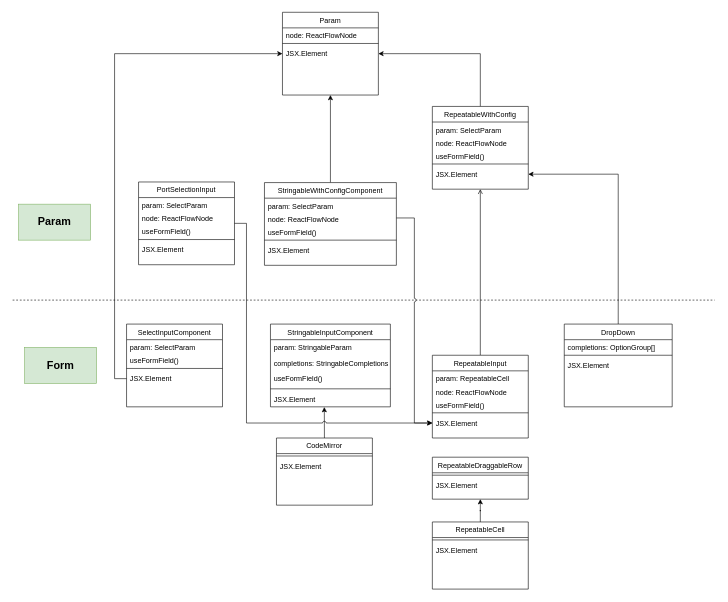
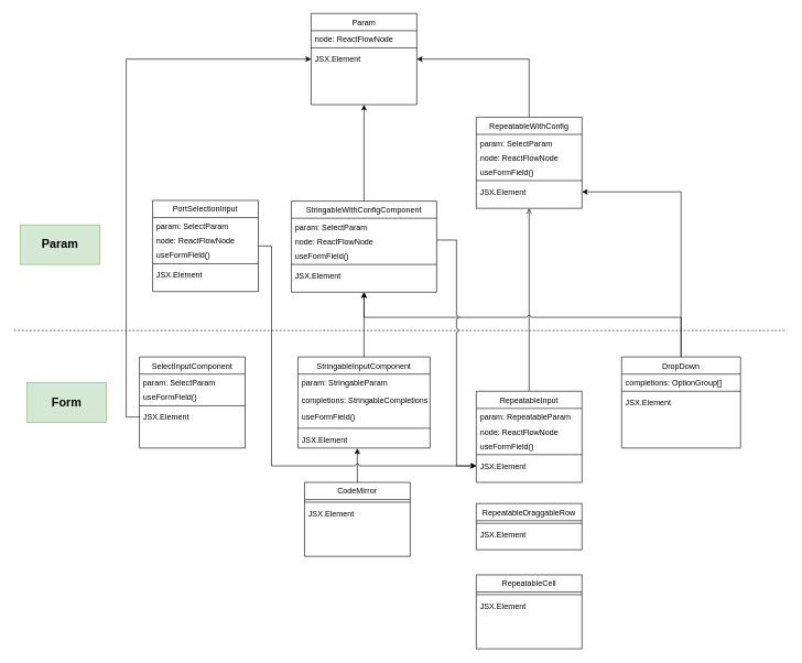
  <mxCell id="0" />
  <mxCell id="1" parent="0" />
  <mxCell id="2" value="SelectInputComponent" style="swimlane;fontStyle=0;align=center;verticalAlign=top;childLayout=stackLayout;horizontal=1;startSize=26;horizontalStack=0;resizeParent=1;resizeLast=0;collapsible=1;marginBottom=0;rounded=0;shadow=0;strokeWidth=1;" parent="1" vertex="1"><mxGeometry x="210" y="540" width="160" height="138" as="geometry"><mxRectangle x="130" y="380" width="160" height="26" as="alternateBounds" /></mxGeometry></mxCell>
  <mxCell id="3" value="param: SelectParam" style="text;align=left;verticalAlign=top;spacingLeft=4;spacingRight=4;overflow=hidden;rotatable=0;points=[[0,0.5],[1,0.5]];portConstraint=eastwest;" vertex="1" parent="2"><mxGeometry y="26" width="160" height="22" as="geometry" /></mxCell>
  <mxCell id="4" value="useFormField()" style="text;align=left;verticalAlign=top;spacingLeft=4;spacingRight=4;overflow=hidden;rotatable=0;points=[[0,0.5],[1,0.5]];portConstraint=eastwest;" parent="2" vertex="1"><mxGeometry y="48" width="160" height="22" as="geometry" /></mxCell>
  <mxCell id="5" value="" style="line;html=1;strokeWidth=1;align=left;verticalAlign=middle;spacingTop=-1;spacingLeft=3;spacingRight=3;rotatable=0;labelPosition=right;points=[];portConstraint=eastwest;" parent="2" vertex="1"><mxGeometry y="70" width="160" height="8" as="geometry" /></mxCell>
  <mxCell id="6" value="JSX.Element" style="text;align=left;verticalAlign=top;spacingLeft=4;spacingRight=4;overflow=hidden;rotatable=0;points=[[0,0.5],[1,0.5]];portConstraint=eastwest;" parent="2" vertex="1"><mxGeometry y="78" width="160" height="26" as="geometry" /></mxCell>
+ <mxCell id="7" style="edgeStyle=orthogonalEdgeStyle;rounded=0;orthogonalLoop=1;jettySize=auto;html=1;entryX=0.5;entryY=1;entryDx=0;entryDy=0;" edge="1" parent="1" source="8" target="53"><mxGeometry relative="1" as="geometry" /></mxCell>
  <mxCell id="8" value="StringableInputComponent" style="swimlane;fontStyle=0;align=center;verticalAlign=top;childLayout=stackLayout;horizontal=1;startSize=26;horizontalStack=0;resizeParent=1;resizeLast=0;collapsible=1;marginBottom=0;rounded=0;shadow=0;strokeWidth=1;" parent="1" vertex="1"><mxGeometry x="450" y="540" width="200" height="138" as="geometry"><mxRectangle x="340" y="380" width="170" height="26" as="alternateBounds" /></mxGeometry></mxCell>
  <mxCell id="9" value="param: StringableParam" style="text;align=left;verticalAlign=top;spacingLeft=4;spacingRight=4;overflow=hidden;rotatable=0;points=[[0,0.5],[1,0.5]];portConstraint=eastwest;" parent="8" vertex="1"><mxGeometry y="26" width="200" height="26" as="geometry" /></mxCell>
  <mxCell id="10" value="completions: StringableCompletions" style="text;align=left;verticalAlign=top;spacingLeft=4;spacingRight=4;overflow=hidden;rotatable=0;points=[[0,0.5],[1,0.5]];portConstraint=eastwest;" vertex="1" parent="8"><mxGeometry y="52" width="200" height="26" as="geometry" /></mxCell>
  <mxCell id="11" value="useFormField()" style="text;align=left;verticalAlign=top;spacingLeft=4;spacingRight=4;overflow=hidden;rotatable=0;points=[[0,0.5],[1,0.5]];portConstraint=eastwest;" vertex="1" parent="8"><mxGeometry y="78" width="200" height="26" as="geometry" /></mxCell>
  <mxCell id="12" value="" style="line;html=1;strokeWidth=1;align=left;verticalAlign=middle;spacingTop=-1;spacingLeft=3;spacingRight=3;rotatable=0;labelPosition=right;points=[];portConstraint=eastwest;" parent="8" vertex="1"><mxGeometry y="104" width="200" height="8" as="geometry" /></mxCell>
  <mxCell id="13" value="JSX.Element" style="text;align=left;verticalAlign=top;spacingLeft=4;spacingRight=4;overflow=hidden;rotatable=0;points=[[0,0.5],[1,0.5]];portConstraint=eastwest;" vertex="1" parent="8"><mxGeometry y="112" width="200" height="26" as="geometry" /></mxCell>
  <mxCell id="14" style="edgeStyle=orthogonalEdgeStyle;rounded=0;orthogonalLoop=1;jettySize=auto;html=1;entryX=0.449;entryY=1.016;entryDx=0;entryDy=0;entryPerimeter=0;jumpStyle=arc;" edge="1" parent="1" source="15" target="13"><mxGeometry relative="1" as="geometry"><mxPoint x="530" y="660" as="targetPoint" /></mxGeometry></mxCell>
  <mxCell id="15" value="CodeMirror" style="swimlane;fontStyle=0;align=center;verticalAlign=top;childLayout=stackLayout;horizontal=1;startSize=26;horizontalStack=0;resizeParent=1;resizeLast=0;collapsible=1;marginBottom=0;rounded=0;shadow=0;strokeWidth=1;" vertex="1" parent="1"><mxGeometry x="460" y="730" width="160" height="112" as="geometry"><mxRectangle x="340" y="380" width="170" height="26" as="alternateBounds" /></mxGeometry></mxCell>
  <mxCell id="16" value="" style="line;html=1;strokeWidth=1;align=left;verticalAlign=middle;spacingTop=-1;spacingLeft=3;spacingRight=3;rotatable=0;labelPosition=right;points=[];portConstraint=eastwest;" vertex="1" parent="15"><mxGeometry y="26" width="160" height="8" as="geometry" /></mxCell>
  <mxCell id="17" value="JSX.Element" style="text;align=left;verticalAlign=top;spacingLeft=4;spacingRight=4;overflow=hidden;rotatable=0;points=[[0,0.5],[1,0.5]];portConstraint=eastwest;" vertex="1" parent="15"><mxGeometry y="34" width="160" height="26" as="geometry" /></mxCell>
  <mxCell id="18" style="edgeStyle=orthogonalEdgeStyle;rounded=0;orthogonalLoop=1;jettySize=auto;html=1;entryX=0.5;entryY=1;entryDx=0;entryDy=0;endArrow=open;" edge="1" parent="1" source="19" target="40"><mxGeometry relative="1" as="geometry" /></mxCell>
  <mxCell id="19" value="RepeatableInput" style="swimlane;fontStyle=0;align=center;verticalAlign=top;childLayout=stackLayout;horizontal=1;startSize=26;horizontalStack=0;resizeParent=1;resizeLast=0;collapsible=1;marginBottom=0;rounded=0;shadow=0;strokeWidth=1;" vertex="1" parent="1"><mxGeometry x="720" y="592" width="160" height="138" as="geometry"><mxRectangle x="130" y="380" width="160" height="26" as="alternateBounds" /></mxGeometry></mxCell>
- <mxCell id="20" value="param: RepeatableCell" style="text;align=left;verticalAlign=top;spacingLeft=4;spacingRight=4;overflow=hidden;rotatable=0;points=[[0,0.5],[1,0.5]];portConstraint=eastwest;" vertex="1" parent="19"><mxGeometry y="26" width="160" height="22" as="geometry" /></mxCell>
+ <mxCell id="20" value="param: RepeatableParam" style="text;align=left;verticalAlign=top;spacingLeft=4;spacingRight=4;overflow=hidden;rotatable=0;points=[[0,0.5],[1,0.5]];portConstraint=eastwest;" vertex="1" parent="19"><mxGeometry y="26" width="160" height="22" as="geometry" /></mxCell>
  <mxCell id="21" value="node: ReactFlowNode" style="text;align=left;verticalAlign=top;spacingLeft=4;spacingRight=4;overflow=hidden;rotatable=0;points=[[0,0.5],[1,0.5]];portConstraint=eastwest;" vertex="1" parent="19"><mxGeometry y="48" width="160" height="22" as="geometry" /></mxCell>
  <mxCell id="22" value="useFormField()" style="text;align=left;verticalAlign=top;spacingLeft=4;spacingRight=4;overflow=hidden;rotatable=0;points=[[0,0.5],[1,0.5]];portConstraint=eastwest;" vertex="1" parent="19"><mxGeometry y="70" width="160" height="22" as="geometry" /></mxCell>
  <mxCell id="23" value="" style="line;html=1;strokeWidth=1;align=left;verticalAlign=middle;spacingTop=-1;spacingLeft=3;spacingRight=3;rotatable=0;labelPosition=right;points=[];portConstraint=eastwest;" vertex="1" parent="19"><mxGeometry y="92" width="160" height="8" as="geometry" /></mxCell>
  <mxCell id="24" value="JSX.Element" style="text;align=left;verticalAlign=top;spacingLeft=4;spacingRight=4;overflow=hidden;rotatable=0;points=[[0,0.5],[1,0.5]];portConstraint=eastwest;" vertex="1" parent="19"><mxGeometry y="100" width="160" height="26" as="geometry" /></mxCell>
  <mxCell id="25" value="RepeatableDraggableRow" style="swimlane;fontStyle=0;align=center;verticalAlign=top;childLayout=stackLayout;horizontal=1;startSize=26;horizontalStack=0;resizeParent=1;resizeLast=0;collapsible=1;marginBottom=0;rounded=0;shadow=0;strokeWidth=1;" vertex="1" parent="1"><mxGeometry x="720" y="762" width="160" height="70" as="geometry"><mxRectangle x="340" y="380" width="170" height="26" as="alternateBounds" /></mxGeometry></mxCell>
  <mxCell id="26" value="" style="line;html=1;strokeWidth=1;align=left;verticalAlign=middle;spacingTop=-1;spacingLeft=3;spacingRight=3;rotatable=0;labelPosition=right;points=[];portConstraint=eastwest;" vertex="1" parent="25"><mxGeometry y="26" width="160" height="8" as="geometry" /></mxCell>
  <mxCell id="27" value="JSX.Element" style="text;align=left;verticalAlign=top;spacingLeft=4;spacingRight=4;overflow=hidden;rotatable=0;points=[[0,0.5],[1,0.5]];portConstraint=eastwest;" vertex="1" parent="25"><mxGeometry y="34" width="160" height="26" as="geometry" /></mxCell>
- <mxCell id="28" value="" style="edgeStyle=orthogonalEdgeStyle;rounded=0;orthogonalLoop=1;jettySize=auto;html=1;entryX=0.5;entryY=1;entryDx=0;entryDy=0;" edge="1" parent="1" source="29" target="25"><mxGeometry relative="1" as="geometry" /></mxCell>
  <mxCell id="29" value="RepeatableCell" style="swimlane;fontStyle=0;align=center;verticalAlign=top;childLayout=stackLayout;horizontal=1;startSize=26;horizontalStack=0;resizeParent=1;resizeLast=0;collapsible=1;marginBottom=0;rounded=0;shadow=0;strokeWidth=1;" vertex="1" parent="1"><mxGeometry x="720" y="870" width="160" height="112" as="geometry"><mxRectangle x="340" y="380" width="170" height="26" as="alternateBounds" /></mxGeometry></mxCell>
  <mxCell id="30" value="" style="line;html=1;strokeWidth=1;align=left;verticalAlign=middle;spacingTop=-1;spacingLeft=3;spacingRight=3;rotatable=0;labelPosition=right;points=[];portConstraint=eastwest;" vertex="1" parent="29"><mxGeometry y="26" width="160" height="8" as="geometry" /></mxCell>
  <mxCell id="31" value="JSX.Element" style="text;align=left;verticalAlign=top;spacingLeft=4;spacingRight=4;overflow=hidden;rotatable=0;points=[[0,0.5],[1,0.5]];portConstraint=eastwest;" vertex="1" parent="29"><mxGeometry y="34" width="160" height="26" as="geometry" /></mxCell>
  <mxCell id="32" style="edgeStyle=orthogonalEdgeStyle;rounded=0;orthogonalLoop=1;jettySize=auto;html=1;entryX=0;entryY=0.5;entryDx=0;entryDy=0;jumpStyle=arc;" edge="1" parent="1" source="33" target="24"><mxGeometry relative="1" as="geometry"><Array as="points"><mxPoint x="410" y="372" /><mxPoint x="410" y="705" /></Array></mxGeometry></mxCell>
  <mxCell id="33" value="PortSelectionInput" style="swimlane;fontStyle=0;align=center;verticalAlign=top;childLayout=stackLayout;horizontal=1;startSize=26;horizontalStack=0;resizeParent=1;resizeLast=0;collapsible=1;marginBottom=0;rounded=0;shadow=0;strokeWidth=1;" vertex="1" parent="1"><mxGeometry x="230" y="303" width="160" height="138" as="geometry"><mxRectangle x="130" y="380" width="160" height="26" as="alternateBounds" /></mxGeometry></mxCell>
  <mxCell id="34" value="param: SelectParam" style="text;align=left;verticalAlign=top;spacingLeft=4;spacingRight=4;overflow=hidden;rotatable=0;points=[[0,0.5],[1,0.5]];portConstraint=eastwest;" vertex="1" parent="33"><mxGeometry y="26" width="160" height="22" as="geometry" /></mxCell>
  <mxCell id="35" value="node: ReactFlowNode" style="text;align=left;verticalAlign=top;spacingLeft=4;spacingRight=4;overflow=hidden;rotatable=0;points=[[0,0.5],[1,0.5]];portConstraint=eastwest;" vertex="1" parent="33"><mxGeometry y="48" width="160" height="22" as="geometry" /></mxCell>
  <mxCell id="36" value="useFormField()" style="text;align=left;verticalAlign=top;spacingLeft=4;spacingRight=4;overflow=hidden;rotatable=0;points=[[0,0.5],[1,0.5]];portConstraint=eastwest;" vertex="1" parent="33"><mxGeometry y="70" width="160" height="22" as="geometry" /></mxCell>
  <mxCell id="37" value="" style="line;html=1;strokeWidth=1;align=left;verticalAlign=middle;spacingTop=-1;spacingLeft=3;spacingRight=3;rotatable=0;labelPosition=right;points=[];portConstraint=eastwest;" vertex="1" parent="33"><mxGeometry y="92" width="160" height="8" as="geometry" /></mxCell>
  <mxCell id="38" value="JSX.Element" style="text;align=left;verticalAlign=top;spacingLeft=4;spacingRight=4;overflow=hidden;rotatable=0;points=[[0,0.5],[1,0.5]];portConstraint=eastwest;" vertex="1" parent="33"><mxGeometry y="100" width="160" height="26" as="geometry" /></mxCell>
  <mxCell id="39" style="edgeStyle=orthogonalEdgeStyle;rounded=0;orthogonalLoop=1;jettySize=auto;html=1;entryX=1;entryY=0.5;entryDx=0;entryDy=0;" edge="1" parent="1" source="40" target="62"><mxGeometry relative="1" as="geometry" /></mxCell>
  <mxCell id="40" value="RepeatableWithConfig" style="swimlane;fontStyle=0;align=center;verticalAlign=top;childLayout=stackLayout;horizontal=1;startSize=26;horizontalStack=0;resizeParent=1;resizeLast=0;collapsible=1;marginBottom=0;rounded=0;shadow=0;strokeWidth=1;" vertex="1" parent="1"><mxGeometry x="720" y="177" width="160" height="138" as="geometry"><mxRectangle x="130" y="380" width="160" height="26" as="alternateBounds" /></mxGeometry></mxCell>
  <mxCell id="41" value="param: SelectParam" style="text;align=left;verticalAlign=top;spacingLeft=4;spacingRight=4;overflow=hidden;rotatable=0;points=[[0,0.5],[1,0.5]];portConstraint=eastwest;" vertex="1" parent="40"><mxGeometry y="26" width="160" height="22" as="geometry" /></mxCell>
  <mxCell id="42" value="node: ReactFlowNode" style="text;align=left;verticalAlign=top;spacingLeft=4;spacingRight=4;overflow=hidden;rotatable=0;points=[[0,0.5],[1,0.5]];portConstraint=eastwest;" vertex="1" parent="40"><mxGeometry y="48" width="160" height="22" as="geometry" /></mxCell>
  <mxCell id="43" value="useFormField()" style="text;align=left;verticalAlign=top;spacingLeft=4;spacingRight=4;overflow=hidden;rotatable=0;points=[[0,0.5],[1,0.5]];portConstraint=eastwest;" vertex="1" parent="40"><mxGeometry y="70" width="160" height="22" as="geometry" /></mxCell>
  <mxCell id="44" value="" style="line;html=1;strokeWidth=1;align=left;verticalAlign=middle;spacingTop=-1;spacingLeft=3;spacingRight=3;rotatable=0;labelPosition=right;points=[];portConstraint=eastwest;" vertex="1" parent="40"><mxGeometry y="92" width="160" height="8" as="geometry" /></mxCell>
  <mxCell id="45" value="JSX.Element" style="text;align=left;verticalAlign=top;spacingLeft=4;spacingRight=4;overflow=hidden;rotatable=0;points=[[0,0.5],[1,0.5]];portConstraint=eastwest;" vertex="1" parent="40"><mxGeometry y="100" width="160" height="26" as="geometry" /></mxCell>
+ <mxCell id="46" style="edgeStyle=orthogonalEdgeStyle;rounded=0;orthogonalLoop=1;jettySize=auto;html=1;entryX=0.5;entryY=1;entryDx=0;entryDy=0;jumpStyle=arc;" edge="1" parent="1" source="48" target="53"><mxGeometry relative="1" as="geometry"><Array as="points"><mxPoint x="1030" y="480" /><mxPoint x="550" y="480" /></Array></mxGeometry></mxCell>
  <mxCell id="47" style="edgeStyle=orthogonalEdgeStyle;rounded=0;orthogonalLoop=1;jettySize=auto;html=1;entryX=1;entryY=0.5;entryDx=0;entryDy=0;" edge="1" parent="1" source="48" target="45"><mxGeometry relative="1" as="geometry" /></mxCell>
  <mxCell id="48" value="DropDown" style="swimlane;fontStyle=0;align=center;verticalAlign=top;childLayout=stackLayout;horizontal=1;startSize=26;horizontalStack=0;resizeParent=1;resizeLast=0;collapsible=1;marginBottom=0;rounded=0;shadow=0;strokeWidth=1;" vertex="1" parent="1"><mxGeometry x="940" y="540" width="180" height="138" as="geometry"><mxRectangle x="130" y="380" width="160" height="26" as="alternateBounds" /></mxGeometry></mxCell>
  <mxCell id="49" value="completions: OptionGroup[]" style="text;align=left;verticalAlign=top;spacingLeft=4;spacingRight=4;overflow=hidden;rotatable=0;points=[[0,0.5],[1,0.5]];portConstraint=eastwest;" vertex="1" parent="48"><mxGeometry y="26" width="180" height="22" as="geometry" /></mxCell>
  <mxCell id="50" value="" style="line;html=1;strokeWidth=1;align=left;verticalAlign=middle;spacingTop=-1;spacingLeft=3;spacingRight=3;rotatable=0;labelPosition=right;points=[];portConstraint=eastwest;" vertex="1" parent="48"><mxGeometry y="48" width="180" height="8" as="geometry" /></mxCell>
  <mxCell id="51" value="JSX.Element" style="text;align=left;verticalAlign=top;spacingLeft=4;spacingRight=4;overflow=hidden;rotatable=0;points=[[0,0.5],[1,0.5]];portConstraint=eastwest;" vertex="1" parent="48"><mxGeometry y="56" width="180" height="26" as="geometry" /></mxCell>
  <mxCell id="52" style="edgeStyle=orthogonalEdgeStyle;rounded=0;orthogonalLoop=1;jettySize=auto;html=1;entryX=0.5;entryY=1;entryDx=0;entryDy=0;jumpStyle=arc;" edge="1" parent="1" source="53" target="59"><mxGeometry relative="1" as="geometry" /></mxCell>
  <mxCell id="53" value="StringableWithConfigComponent" style="swimlane;fontStyle=0;align=center;verticalAlign=top;childLayout=stackLayout;horizontal=1;startSize=26;horizontalStack=0;resizeParent=1;resizeLast=0;collapsible=1;marginBottom=0;rounded=0;shadow=0;strokeWidth=1;" vertex="1" parent="1"><mxGeometry x="440" y="304" width="220" height="138" as="geometry"><mxRectangle x="130" y="380" width="160" height="26" as="alternateBounds" /></mxGeometry></mxCell>
  <mxCell id="54" value="param: SelectParam" style="text;align=left;verticalAlign=top;spacingLeft=4;spacingRight=4;overflow=hidden;rotatable=0;points=[[0,0.5],[1,0.5]];portConstraint=eastwest;" vertex="1" parent="53"><mxGeometry y="26" width="220" height="22" as="geometry" /></mxCell>
  <mxCell id="55" value="node: ReactFlowNode" style="text;align=left;verticalAlign=top;spacingLeft=4;spacingRight=4;overflow=hidden;rotatable=0;points=[[0,0.5],[1,0.5]];portConstraint=eastwest;" vertex="1" parent="53"><mxGeometry y="48" width="220" height="22" as="geometry" /></mxCell>
  <mxCell id="56" value="useFormField()" style="text;align=left;verticalAlign=top;spacingLeft=4;spacingRight=4;overflow=hidden;rotatable=0;points=[[0,0.5],[1,0.5]];portConstraint=eastwest;" vertex="1" parent="53"><mxGeometry y="70" width="220" height="22" as="geometry" /></mxCell>
  <mxCell id="57" value="" style="line;html=1;strokeWidth=1;align=left;verticalAlign=middle;spacingTop=-1;spacingLeft=3;spacingRight=3;rotatable=0;labelPosition=right;points=[];portConstraint=eastwest;" vertex="1" parent="53"><mxGeometry y="92" width="220" height="8" as="geometry" /></mxCell>
  <mxCell id="58" value="JSX.Element" style="text;align=left;verticalAlign=top;spacingLeft=4;spacingRight=4;overflow=hidden;rotatable=0;points=[[0,0.5],[1,0.5]];portConstraint=eastwest;" vertex="1" parent="53"><mxGeometry y="100" width="220" height="26" as="geometry" /></mxCell>
  <mxCell id="59" value="Param" style="swimlane;fontStyle=0;align=center;verticalAlign=top;childLayout=stackLayout;horizontal=1;startSize=26;horizontalStack=0;resizeParent=1;resizeLast=0;collapsible=1;marginBottom=0;rounded=0;shadow=0;strokeWidth=1;" vertex="1" parent="1"><mxGeometry x="470" y="20" width="160" height="138" as="geometry"><mxRectangle x="130" y="380" width="160" height="26" as="alternateBounds" /></mxGeometry></mxCell>
  <mxCell id="60" value="node: ReactFlowNode" style="text;align=left;verticalAlign=top;spacingLeft=4;spacingRight=4;overflow=hidden;rotatable=0;points=[[0,0.5],[1,0.5]];portConstraint=eastwest;" vertex="1" parent="59"><mxGeometry y="26" width="160" height="22" as="geometry" /></mxCell>
  <mxCell id="61" value="" style="line;html=1;strokeWidth=1;align=left;verticalAlign=middle;spacingTop=-1;spacingLeft=3;spacingRight=3;rotatable=0;labelPosition=right;points=[];portConstraint=eastwest;" vertex="1" parent="59"><mxGeometry y="48" width="160" height="8" as="geometry" /></mxCell>
  <mxCell id="62" value="JSX.Element" style="text;align=left;verticalAlign=top;spacingLeft=4;spacingRight=4;overflow=hidden;rotatable=0;points=[[0,0.5],[1,0.5]];portConstraint=eastwest;" vertex="1" parent="59"><mxGeometry y="56" width="160" height="26" as="geometry" /></mxCell>
  <mxCell id="63" value="" style="endArrow=none;dashed=1;html=1;rounded=0;" edge="1" parent="1"><mxGeometry width="50" height="50" relative="1" as="geometry"><mxPoint x="20" y="500" as="sourcePoint" /><mxPoint x="1190.882" y="500" as="targetPoint" /></mxGeometry></mxCell>
  <mxCell id="64" value="&lt;font style=&quot;font-size: 18px;&quot;&gt;&lt;b&gt;Form&lt;/b&gt;&lt;/font&gt;" style="rounded=0;whiteSpace=wrap;html=1;fillColor=#d5e8d4;strokeColor=#82b366;" vertex="1" parent="1"><mxGeometry x="40" y="579" width="120" height="60" as="geometry" /></mxCell>
  <mxCell id="65" value="&lt;span style=&quot;font-size: 18px;&quot;&gt;&lt;b&gt;Param&lt;/b&gt;&lt;/span&gt;" style="rounded=0;whiteSpace=wrap;html=1;fillColor=#d5e8d4;strokeColor=#82b366;" vertex="1" parent="1"><mxGeometry x="30" y="340" width="120" height="60" as="geometry" /></mxCell>
  <mxCell id="66" style="edgeStyle=orthogonalEdgeStyle;rounded=0;orthogonalLoop=1;jettySize=auto;html=1;entryX=0;entryY=0.5;entryDx=0;entryDy=0;" edge="1" parent="1" source="6" target="62"><mxGeometry relative="1" as="geometry"><mxPoint x="190" y="260" as="targetPoint" /><Array as="points"><mxPoint x="190" y="631" /><mxPoint x="190" y="89" /></Array></mxGeometry></mxCell>
  <mxCell id="67" style="edgeStyle=orthogonalEdgeStyle;rounded=0;orthogonalLoop=1;jettySize=auto;html=1;exitX=1;exitY=0.5;exitDx=0;exitDy=0;entryX=0;entryY=0.5;entryDx=0;entryDy=0;jumpStyle=arc;" edge="1" parent="1" source="55" target="24"><mxGeometry relative="1" as="geometry" /></mxCell>
